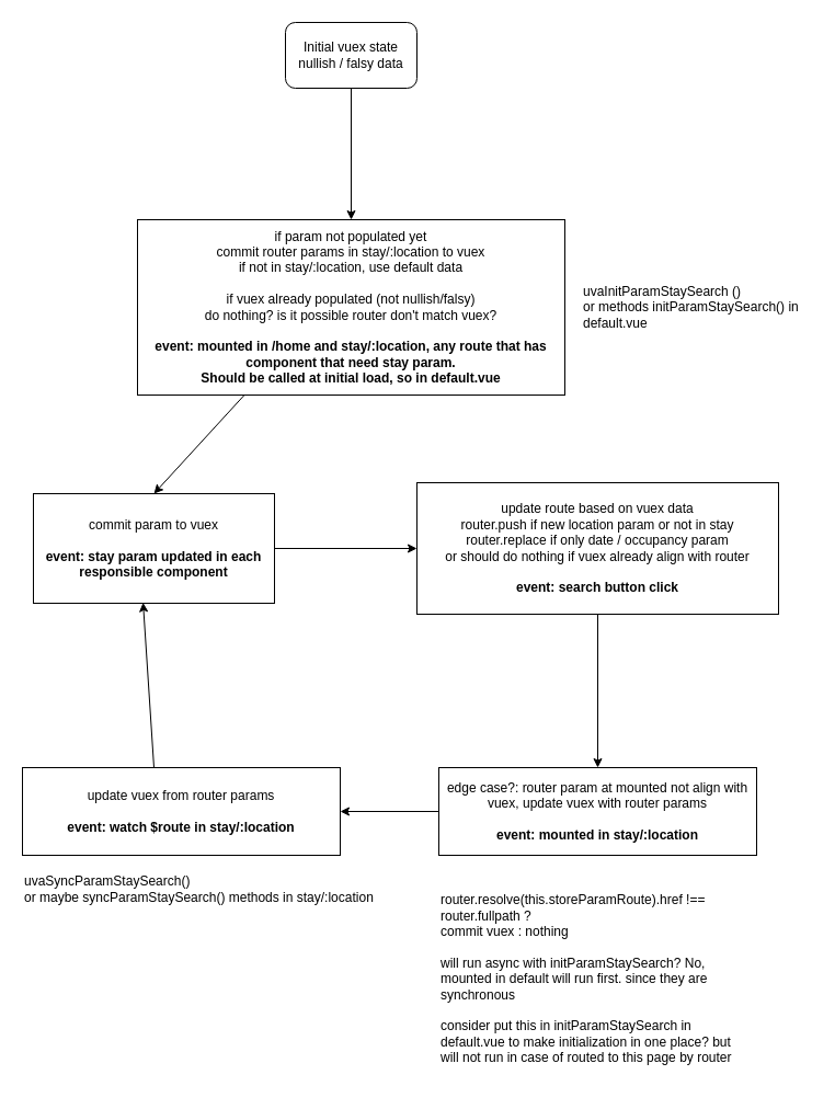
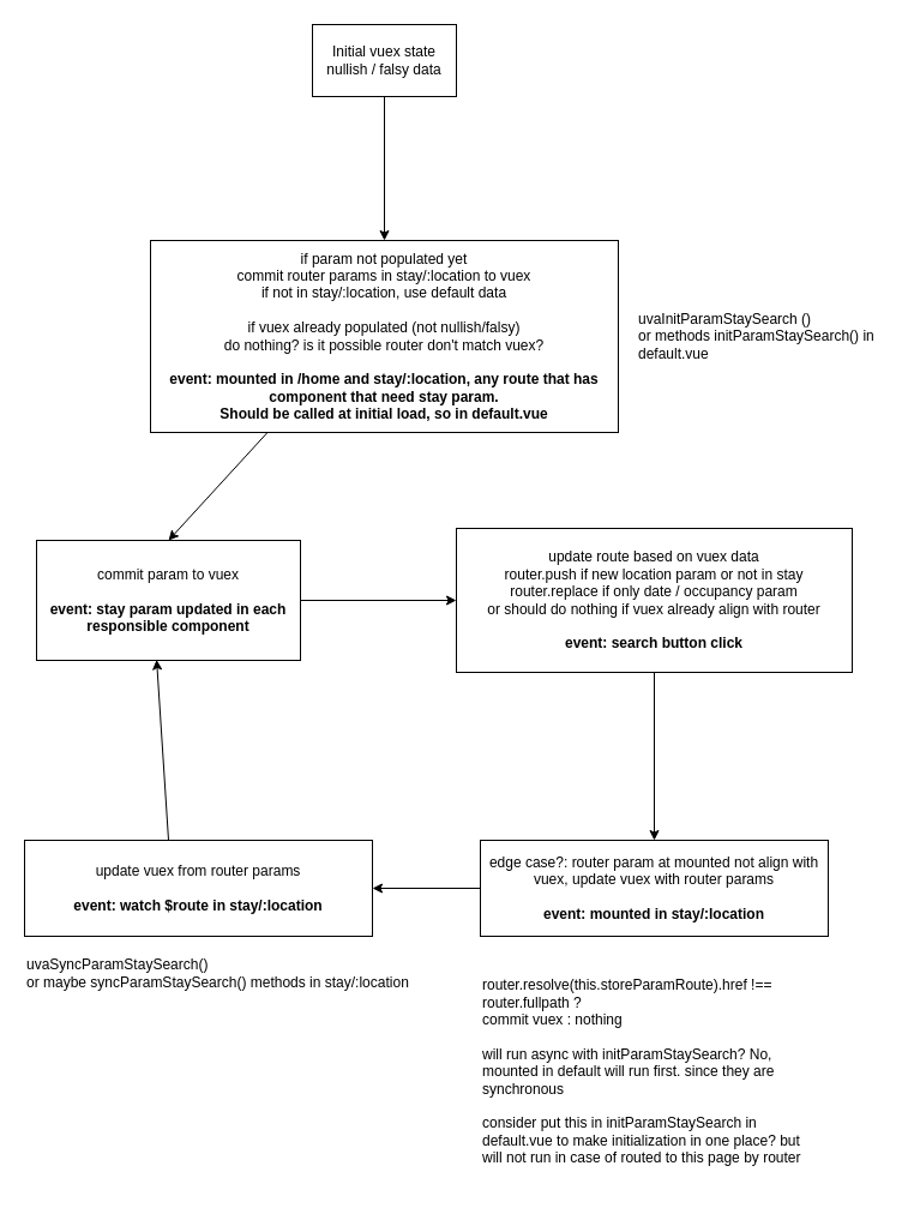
  <mxCell id="0" />
  <mxCell id="1" parent="0" />
- <mxCell id="2" value="Initial vuex state&lt;br&gt;nullish / falsy data" style="whiteSpace=wrap;html=1;rounded=1;" vertex="1" parent="1"><mxGeometry x="260" y="20" width="120" height="60" as="geometry" /></mxCell>
+ <mxCell id="2" value="Initial vuex state&lt;br&gt;nullish / falsy data" style="rounded=0;whiteSpace=wrap;html=1;" vertex="1" parent="1"><mxGeometry x="260" y="20" width="120" height="60" as="geometry" /></mxCell>
  <mxCell id="3" value="if param not populated yet&lt;br&gt;commit router params in stay/:location to vuex&lt;br&gt;if not in stay/:location, use default data&lt;br&gt;&lt;br&gt;if vuex already populated (not nullish/falsy)&lt;br&gt;do nothing? is it possible router don't match vuex?&lt;br&gt;&lt;br&gt;&lt;b&gt;event: mounted in /home and stay/:location, any route that has component that need stay param.&lt;br&gt;Should be called at initial load, so in default.vue&lt;/b&gt;" style="rounded=0;whiteSpace=wrap;html=1;" vertex="1" parent="1"><mxGeometry x="125" y="200" width="390" height="160" as="geometry" /></mxCell>
  <mxCell id="4" value="" style="endArrow=classic;html=1;exitX=0.5;exitY=1;exitDx=0;exitDy=0;" edge="1" parent="1" source="2" target="3"><mxGeometry width="50" height="50" relative="1" as="geometry"><mxPoint x="200" y="140" as="sourcePoint" /><mxPoint x="250" y="90" as="targetPoint" /></mxGeometry></mxCell>
  <mxCell id="5" value="" style="edgeStyle=orthogonalEdgeStyle;rounded=0;orthogonalLoop=1;jettySize=auto;html=1;" edge="1" parent="1" source="6" target="8"><mxGeometry relative="1" as="geometry" /></mxCell>
  <mxCell id="6" value="commit param to vuex&lt;br&gt;&lt;br&gt;&lt;b&gt;event: stay param updated in each responsible component&lt;/b&gt;" style="rounded=0;whiteSpace=wrap;html=1;" vertex="1" parent="1"><mxGeometry x="30" y="450" width="220" height="100" as="geometry" /></mxCell>
  <mxCell id="7" value="" style="edgeStyle=orthogonalEdgeStyle;rounded=0;orthogonalLoop=1;jettySize=auto;html=1;" edge="1" parent="1" source="8" target="10"><mxGeometry relative="1" as="geometry" /></mxCell>
  <mxCell id="8" value="&lt;div&gt;update route based on vuex data&lt;/div&gt;&lt;div&gt;&lt;span&gt;router.push if new location param or not in stay&lt;/span&gt;&lt;br&gt;&lt;/div&gt;&lt;div&gt;router.replace if only date / occupancy param&lt;/div&gt;&lt;div&gt;or should do nothing if vuex already align with router&lt;/div&gt;&lt;div&gt;&lt;br&gt;&lt;/div&gt;&lt;div&gt;&lt;b&gt;event: search button click&lt;/b&gt;&lt;br&gt;&lt;/div&gt;" style="whiteSpace=wrap;html=1;rounded=0;" vertex="1" parent="1"><mxGeometry x="380" y="440" width="330" height="120" as="geometry" /></mxCell>
  <mxCell id="9" style="edgeStyle=orthogonalEdgeStyle;rounded=0;orthogonalLoop=1;jettySize=auto;html=1;exitX=0;exitY=0.5;exitDx=0;exitDy=0;entryX=1;entryY=0.5;entryDx=0;entryDy=0;" edge="1" parent="1" source="10" target="14"><mxGeometry relative="1" as="geometry" /></mxCell>
  <mxCell id="10" value="edge case?: router param at mounted not align with vuex, update vuex with router params&lt;br&gt;&lt;br&gt;&lt;b&gt;event: mounted in stay/:location&lt;/b&gt;" style="rounded=0;whiteSpace=wrap;html=1;" vertex="1" parent="1"><mxGeometry x="400" y="700" width="290" height="80" as="geometry" /></mxCell>
  <mxCell id="11" value="" style="endArrow=classic;html=1;exitX=0.25;exitY=1;exitDx=0;exitDy=0;entryX=0.5;entryY=0;entryDx=0;entryDy=0;" edge="1" parent="1" source="3" target="6"><mxGeometry width="50" height="50" relative="1" as="geometry"><mxPoint x="460" y="410" as="sourcePoint" /><mxPoint x="510" y="360" as="targetPoint" /></mxGeometry></mxCell>
  <mxCell id="12" value="uvaInitParamStaySearch ()&lt;br&gt;or methods initParamStaySearch() in default.vue" style="text;html=1;strokeColor=none;fillColor=none;align=left;verticalAlign=middle;whiteSpace=wrap;rounded=0;" vertex="1" parent="1"><mxGeometry x="530" y="255" width="210" height="50" as="geometry" /></mxCell>
  <mxCell id="13" value="uvaSyncParamStaySearch()&lt;br&gt;or maybe syncParamStaySearch()&amp;nbsp;methods in stay/:location" style="text;html=1;strokeColor=none;fillColor=none;align=left;verticalAlign=middle;whiteSpace=wrap;rounded=0;" vertex="1" parent="1"><mxGeometry x="20" y="796" width="330" height="30" as="geometry" /></mxCell>
  <mxCell id="14" value="update vuex from router params&lt;br&gt;&lt;br&gt;&lt;b&gt;event: watch $route in stay/:location&lt;/b&gt;" style="rounded=0;whiteSpace=wrap;html=1;" vertex="1" parent="1"><mxGeometry x="20" y="700" width="290" height="80" as="geometry" /></mxCell>
  <mxCell id="15" value="" style="endArrow=classic;html=1;entryX=0.455;entryY=0.995;entryDx=0;entryDy=0;entryPerimeter=0;" edge="1" parent="1" target="6"><mxGeometry width="50" height="50" relative="1" as="geometry"><mxPoint x="140" y="700" as="sourcePoint" /><mxPoint x="190" y="650" as="targetPoint" /></mxGeometry></mxCell>
  <mxCell id="16" value="router.resolve(this.storeParamRoute).href !==&amp;nbsp; router.fullpath ?&lt;br&gt;commit vuex : nothing&lt;br&gt;&lt;br&gt;will run async with initParamStaySearch? No, mounted in default will run first. since they are synchronous&lt;br&gt;&lt;br&gt;consider put this in initParamStaySearch in default.vue to make initialization in one place? but will not run in case of routed to this page by router" style="text;html=1;strokeColor=none;fillColor=none;align=left;verticalAlign=middle;whiteSpace=wrap;rounded=0;" vertex="1" parent="1"><mxGeometry x="400" y="796" width="280" height="194" as="geometry" /></mxCell>
